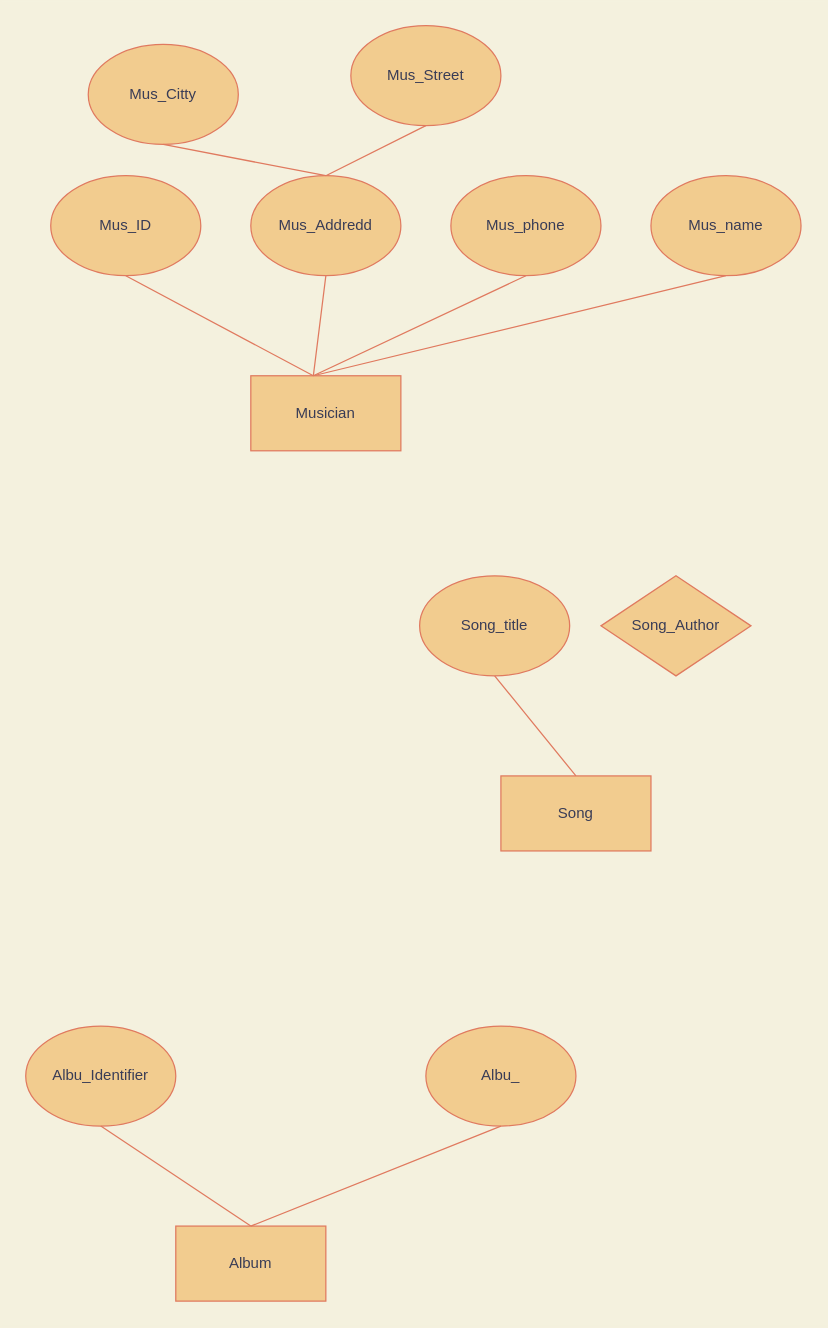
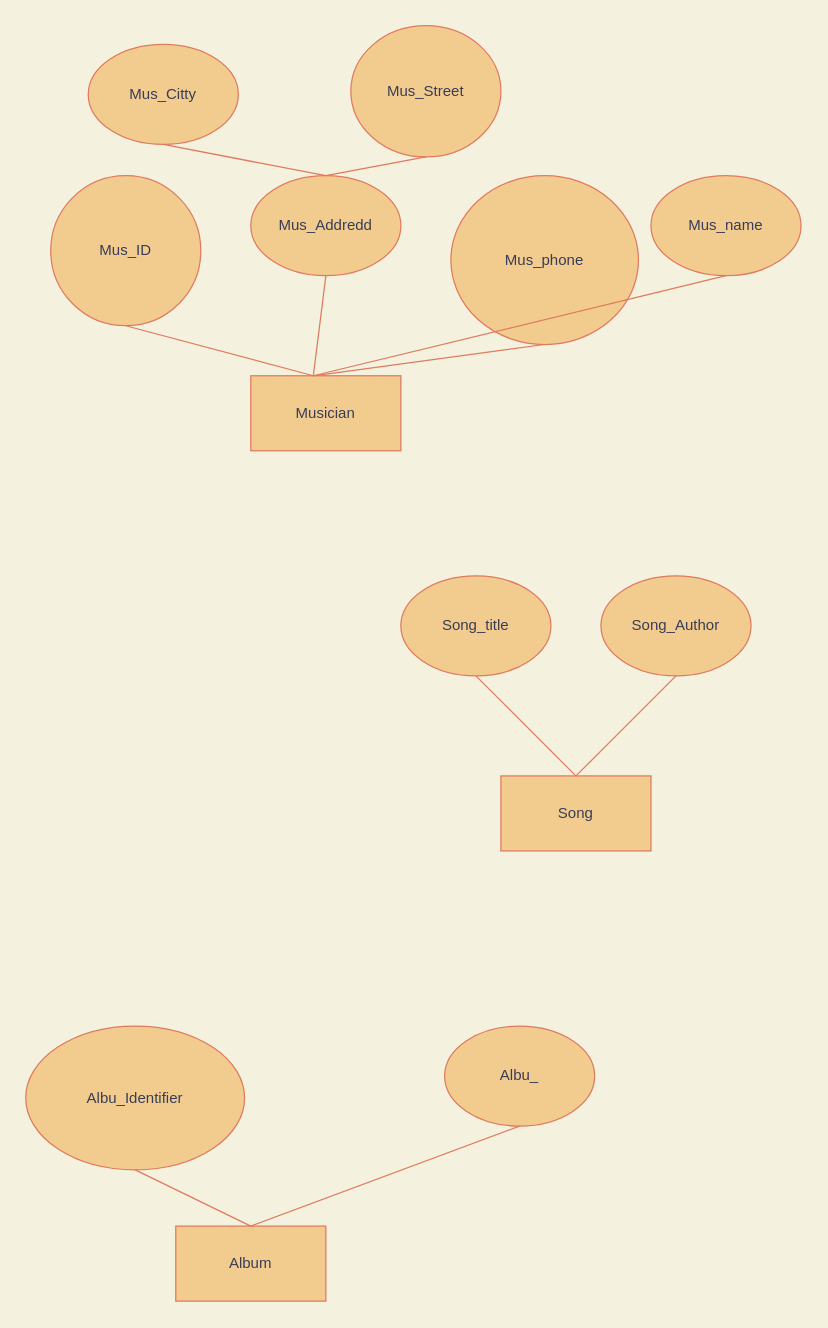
  <mxCell id="0" />
  <mxCell id="1" parent="0" />
  <mxCell id="2" value="Musician" style="rounded=0;whiteSpace=wrap;html=1;fillColor=#F2CC8F;strokeColor=#E07A5F;fontColor=#393C56;" vertex="1" parent="1"><mxGeometry x="200" y="300" width="120" height="60" as="geometry" /></mxCell>
- <mxCell id="3" value="Mus_ID" style="ellipse;whiteSpace=wrap;html=1;fillColor=#F2CC8F;strokeColor=#E07A5F;fontColor=#393C56;" vertex="1" parent="1"><mxGeometry x="40" y="140" width="120" height="80" as="geometry" /></mxCell>
+ <mxCell id="3" value="Mus_ID" style="ellipse;whiteSpace=wrap;html=1;fillColor=#F2CC8F;strokeColor=#E07A5F;fontColor=#393C56;" vertex="1" parent="1"><mxGeometry x="40" y="140" width="120" height="120" as="geometry" /></mxCell>
  <mxCell id="4" value="Mus_Addredd" style="ellipse;whiteSpace=wrap;html=1;fillColor=#F2CC8F;strokeColor=#E07A5F;fontColor=#393C56;" vertex="1" parent="1"><mxGeometry x="200" y="140" width="120" height="80" as="geometry" /></mxCell>
- <mxCell id="5" value="&lt;span&gt;Mus_phone&lt;/span&gt;" style="ellipse;whiteSpace=wrap;html=1;fillColor=#F2CC8F;strokeColor=#E07A5F;fontColor=#393C56;" vertex="1" parent="1"><mxGeometry x="360" y="140" width="120" height="80" as="geometry" /></mxCell>
+ <mxCell id="5" value="&lt;span&gt;Mus_phone&lt;/span&gt;" style="ellipse;whiteSpace=wrap;html=1;fillColor=#F2CC8F;strokeColor=#E07A5F;fontColor=#393C56;" vertex="1" parent="1"><mxGeometry x="360" y="140" width="150" height="135" as="geometry" /></mxCell>
  <mxCell id="6" value="&lt;span&gt;Mus_name&lt;/span&gt;" style="ellipse;whiteSpace=wrap;html=1;fillColor=#F2CC8F;strokeColor=#E07A5F;fontColor=#393C56;" vertex="1" parent="1"><mxGeometry x="520" y="140" width="120" height="80" as="geometry" /></mxCell>
  <mxCell id="7" value="" style="endArrow=none;html=1;entryX=0.5;entryY=1;entryDx=0;entryDy=0;labelBackgroundColor=#F4F1DE;strokeColor=#E07A5F;fontColor=#393C56;" edge="1" parent="1" target="3"><mxGeometry width="50" height="50" relative="1" as="geometry"><mxPoint x="250" y="300" as="sourcePoint" /><mxPoint x="300" y="250" as="targetPoint" /></mxGeometry></mxCell>
  <mxCell id="8" value="" style="endArrow=none;html=1;entryX=0.5;entryY=1;entryDx=0;entryDy=0;labelBackgroundColor=#F4F1DE;strokeColor=#E07A5F;fontColor=#393C56;" edge="1" parent="1" target="4"><mxGeometry width="50" height="50" relative="1" as="geometry"><mxPoint x="250" y="300" as="sourcePoint" /><mxPoint x="300" y="250" as="targetPoint" /></mxGeometry></mxCell>
  <mxCell id="9" value="" style="endArrow=none;html=1;entryX=0.5;entryY=1;entryDx=0;entryDy=0;labelBackgroundColor=#F4F1DE;strokeColor=#E07A5F;fontColor=#393C56;" edge="1" parent="1" target="5"><mxGeometry width="50" height="50" relative="1" as="geometry"><mxPoint x="250" y="300" as="sourcePoint" /><mxPoint x="300" y="250" as="targetPoint" /></mxGeometry></mxCell>
  <mxCell id="10" value="" style="endArrow=none;html=1;entryX=0.5;entryY=1;entryDx=0;entryDy=0;labelBackgroundColor=#F4F1DE;strokeColor=#E07A5F;fontColor=#393C56;" edge="1" parent="1" target="6"><mxGeometry width="50" height="50" relative="1" as="geometry"><mxPoint x="250" y="300" as="sourcePoint" /><mxPoint x="300" y="250" as="targetPoint" /></mxGeometry></mxCell>
- <mxCell id="11" value="&lt;span&gt;Mus_Street&lt;/span&gt;" style="ellipse;whiteSpace=wrap;html=1;fillColor=#F2CC8F;strokeColor=#E07A5F;fontColor=#393C56;" vertex="1" parent="1"><mxGeometry x="280" y="20" width="120" height="80" as="geometry" /></mxCell>
+ <mxCell id="11" value="&lt;span&gt;Mus_Street&lt;/span&gt;" style="ellipse;whiteSpace=wrap;html=1;fillColor=#F2CC8F;strokeColor=#E07A5F;fontColor=#393C56;" vertex="1" parent="1"><mxGeometry x="280" y="20" width="120" height="105" as="geometry" /></mxCell>
  <mxCell id="12" value="Mus_Citty" style="ellipse;whiteSpace=wrap;html=1;fillColor=#F2CC8F;strokeColor=#E07A5F;fontColor=#393C56;" vertex="1" parent="1"><mxGeometry x="70" y="35" width="120" height="80" as="geometry" /></mxCell>
  <mxCell id="13" value="" style="endArrow=none;html=1;entryX=0.5;entryY=1;entryDx=0;entryDy=0;labelBackgroundColor=#F4F1DE;strokeColor=#E07A5F;fontColor=#393C56;" edge="1" parent="1" target="11"><mxGeometry width="50" height="50" relative="1" as="geometry"><mxPoint x="260" y="140" as="sourcePoint" /><mxPoint x="310" y="90" as="targetPoint" /></mxGeometry></mxCell>
  <mxCell id="14" value="" style="endArrow=none;html=1;entryX=0.5;entryY=1;entryDx=0;entryDy=0;labelBackgroundColor=#F4F1DE;strokeColor=#E07A5F;fontColor=#393C56;" edge="1" parent="1" target="12"><mxGeometry width="50" height="50" relative="1" as="geometry"><mxPoint x="260" y="140" as="sourcePoint" /><mxPoint x="310" y="90" as="targetPoint" /></mxGeometry></mxCell>
  <mxCell id="15" value="Album" style="rounded=0;whiteSpace=wrap;html=1;fillColor=#F2CC8F;strokeColor=#E07A5F;fontColor=#393C56;" vertex="1" parent="1"><mxGeometry x="140" y="980" width="120" height="60" as="geometry" /></mxCell>
- <mxCell id="16" value="Albu_Identifier" style="ellipse;whiteSpace=wrap;html=1;fillColor=#F2CC8F;strokeColor=#E07A5F;fontColor=#393C56;" vertex="1" parent="1"><mxGeometry x="20" y="820" width="120" height="80" as="geometry" /></mxCell>
- <mxCell id="17" value="&lt;span&gt;Albu_&lt;/span&gt;" style="ellipse;whiteSpace=wrap;html=1;fillColor=#F2CC8F;strokeColor=#E07A5F;fontColor=#393C56;" vertex="1" parent="1"><mxGeometry x="340" y="820" width="120" height="80" as="geometry" /></mxCell>
+ <mxCell id="16" value="Albu_Identifier" style="ellipse;whiteSpace=wrap;html=1;fillColor=#F2CC8F;strokeColor=#E07A5F;fontColor=#393C56;" vertex="1" parent="1"><mxGeometry x="20" y="820" width="175" height="115" as="geometry" /></mxCell>
+ <mxCell id="17" value="&lt;span&gt;Albu_&lt;/span&gt;" style="ellipse;whiteSpace=wrap;html=1;fillColor=#F2CC8F;strokeColor=#E07A5F;fontColor=#393C56;" vertex="1" parent="1"><mxGeometry x="355" y="820" width="120" height="80" as="geometry" /></mxCell>
  <mxCell id="18" value="" style="endArrow=none;html=1;entryX=0.5;entryY=1;entryDx=0;entryDy=0;labelBackgroundColor=#F4F1DE;strokeColor=#E07A5F;fontColor=#393C56;" edge="1" parent="1" target="16"><mxGeometry width="50" height="50" relative="1" as="geometry"><mxPoint x="200" y="980" as="sourcePoint" /><mxPoint x="250" y="930" as="targetPoint" /></mxGeometry></mxCell>
  <mxCell id="19" value="" style="endArrow=none;html=1;entryX=0.5;entryY=1;entryDx=0;entryDy=0;labelBackgroundColor=#F4F1DE;strokeColor=#E07A5F;fontColor=#393C56;" edge="1" parent="1" target="17"><mxGeometry width="50" height="50" relative="1" as="geometry"><mxPoint x="200" y="980" as="sourcePoint" /><mxPoint x="290" y="900" as="targetPoint" /></mxGeometry></mxCell>
  <mxCell id="20" value="Song" style="rounded=0;whiteSpace=wrap;html=1;fillColor=#F2CC8F;strokeColor=#E07A5F;fontColor=#393C56;" vertex="1" parent="1"><mxGeometry x="400" y="620" width="120" height="60" as="geometry" /></mxCell>
- <mxCell id="21" value="Song_title" style="ellipse;whiteSpace=wrap;html=1;fillColor=#F2CC8F;strokeColor=#E07A5F;fontColor=#393C56;" vertex="1" parent="1"><mxGeometry x="335" y="460" width="120" height="80" as="geometry" /></mxCell>
- <mxCell id="22" value="Song_Author" style="rhombus;whiteSpace=wrap;html=1;fillColor=#F2CC8F;strokeColor=#E07A5F;fontColor=#393C56;" vertex="1" parent="1"><mxGeometry x="480" y="460" width="120" height="80" as="geometry" /></mxCell>
+ <mxCell id="21" value="Song_title" style="ellipse;whiteSpace=wrap;html=1;fillColor=#F2CC8F;strokeColor=#E07A5F;fontColor=#393C56;" vertex="1" parent="1"><mxGeometry x="320" y="460" width="120" height="80" as="geometry" /></mxCell>
+ <mxCell id="22" value="Song_Author" style="ellipse;whiteSpace=wrap;html=1;fillColor=#F2CC8F;strokeColor=#E07A5F;fontColor=#393C56;" vertex="1" parent="1"><mxGeometry x="480" y="460" width="120" height="80" as="geometry" /></mxCell>
  <mxCell id="23" value="" style="endArrow=none;html=1;entryX=0.5;entryY=1;entryDx=0;entryDy=0;labelBackgroundColor=#F4F1DE;strokeColor=#E07A5F;fontColor=#393C56;" edge="1" parent="1" target="21"><mxGeometry width="50" height="50" relative="1" as="geometry"><mxPoint x="460" y="620" as="sourcePoint" /><mxPoint x="510" y="570" as="targetPoint" /></mxGeometry></mxCell>
+ <mxCell id="24" value="" style="endArrow=none;html=1;entryX=0.5;entryY=1;entryDx=0;entryDy=0;exitX=0.5;exitY=0;exitDx=0;exitDy=0;labelBackgroundColor=#F4F1DE;strokeColor=#E07A5F;fontColor=#393C56;" edge="1" parent="1" source="20" target="22"><mxGeometry width="50" height="50" relative="1" as="geometry"><mxPoint x="625" y="620" as="sourcePoint" /><mxPoint x="505" y="540" as="targetPoint" /></mxGeometry></mxCell>
